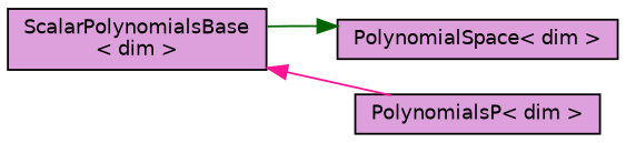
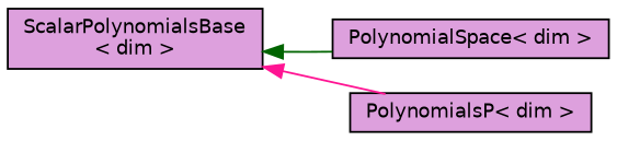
  digraph {
    rankdir=LR
    node [color=black fillcolor=plum fontname=Helvetica fontsize=10 shape=record style=filled]
    edge [dir=back fontname=Helvetica fontsize=10 labelfontname=Helvetica labelfontsize=10 style=solid]
    n1 [fontcolor=black height=0.2 label="PolynomialsP\< dim \>" width=0.4]
    n2 [height=0.2 label="PolynomialSpace\< dim \>" width=0.4]
    n3 [height=0.2 label="ScalarPolynomialsBase\l\< dim \>" width=0.4]
    n3 -> n1 [color=deeppink]
-   n2 -> n3 [color=darkgreen]
+   n3 -> n2 [color=darkgreen]
  }
